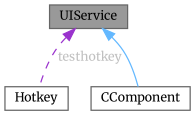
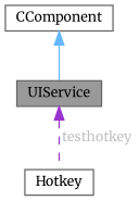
  digraph {
    fontname=Merriweather
    node [color=gray40 fillcolor=white fontname=Merriweather fontsize=10 shape=box style=filled]
    edge [dir=back fontname=Merriweather fontsize=10 labelfontname=Helvetica labelfontsize=10]
    n1 [fillcolor=grey60 fontcolor=black height=0.2 label=UIService width=0.4]
    n2 [height=0.2 label=Hotkey width=0.4]
    n3 [height=0.2 label=CComponent width=0.4]
    n1 -> n2 [color=darkorchid3 fontcolor=grey label=" testhotkey" style=dashed]
-   n1 -> n3 [color=steelblue1 style=solid]
+   n3 -> n1 [color=steelblue1 style=solid]
  }
